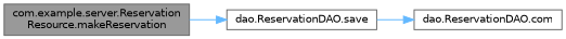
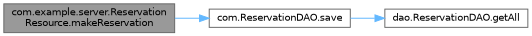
  digraph {
    rankdir=LR
    node [color=grey40 fillcolor=white fontname=Helvetica fontsize=10 shape=box style=filled]
    edge [color=steelblue1 fontname=Helvetica fontsize=10 labelfontname=Helvetica labelfontsize=10 style=solid]
    n1 [color=gray40 fillcolor=grey60 fontcolor=black height=0.2 label="com.example.server.Reservation\lResource.makeReservation" width=0.4]
-   n2 [height=0.2 label="dao.ReservationDAO.save" width=0.4]
-   n3 [height=0.2 label="dao.ReservationDAO.com" width=0.4]
+   n2 [height=0.2 label="com.ReservationDAO.save" width=0.4]
+   n3 [height=0.2 label="dao.ReservationDAO.getAll" width=0.4]
    n1 -> n2
    n2 -> n3
  }
